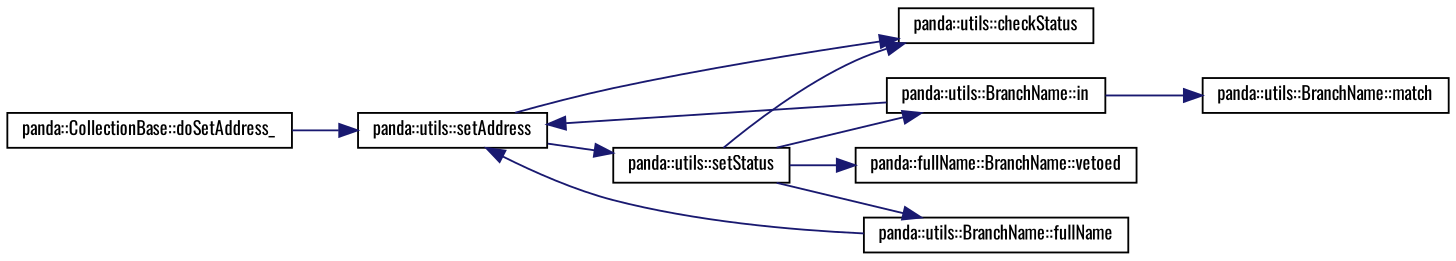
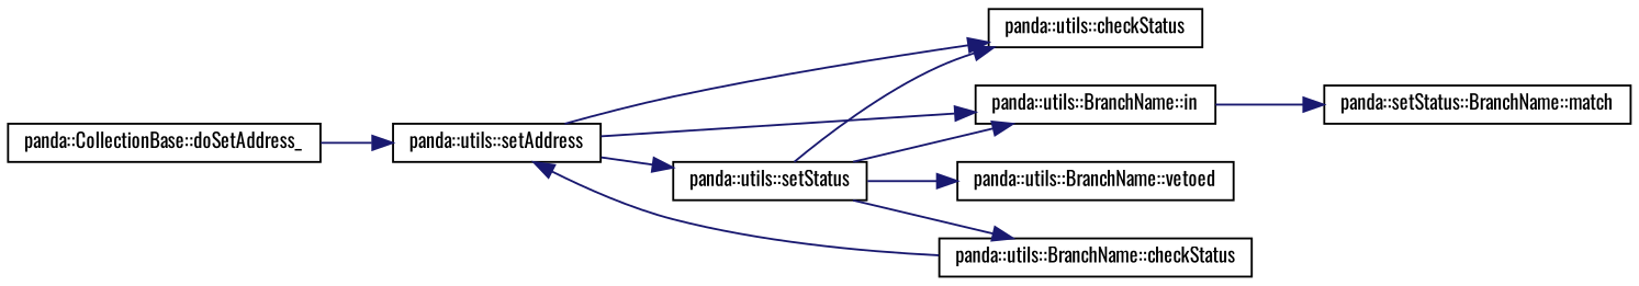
  digraph {
    fontname=Oswald
    rankdir=LR
    node [color=black fillcolor=white fontname=Oswald fontsize=10 shape=record style=filled]
    edge [color=midnightblue fontname=Oswald fontsize=10 labelfontname=Helvetica labelfontsize=10 style=solid]
    n1 [height=0.2 label="panda::CollectionBase::doSetAddress_" width=0.4]
    n2 [height=0.2 label="panda::utils::setAddress" width=0.4]
    n3 [height=0.2 label="panda::utils::checkStatus" width=0.4]
    n4 [height=0.2 label="panda::utils::BranchName::in" width=0.4]
    n5 [height=0.2 label="panda::utils::setStatus" width=0.4]
-   n6 [height=0.2 label="panda::utils::BranchName::fullName" width=0.4]
-   n7 [height=0.2 label="panda::utils::BranchName::match" width=0.4]
-   n8 [height=0.2 label="panda::fullName::BranchName::vetoed" width=0.4]
+   n6 [height=0.2 label="panda::utils::BranchName::checkStatus" width=0.4]
+   n7 [height=0.2 label="panda::setStatus::BranchName::match" width=0.4]
+   n8 [height=0.2 label="panda::utils::BranchName::vetoed" width=0.4]
    n1 -> n2
    n2 -> n3
-   n4 -> n2
+   n2 -> n4
    n2 -> n5
    n4 -> n7
    n5 -> n3
    n5 -> n4
    n5 -> n6
    n5 -> n8
    n6 -> n2
  }
